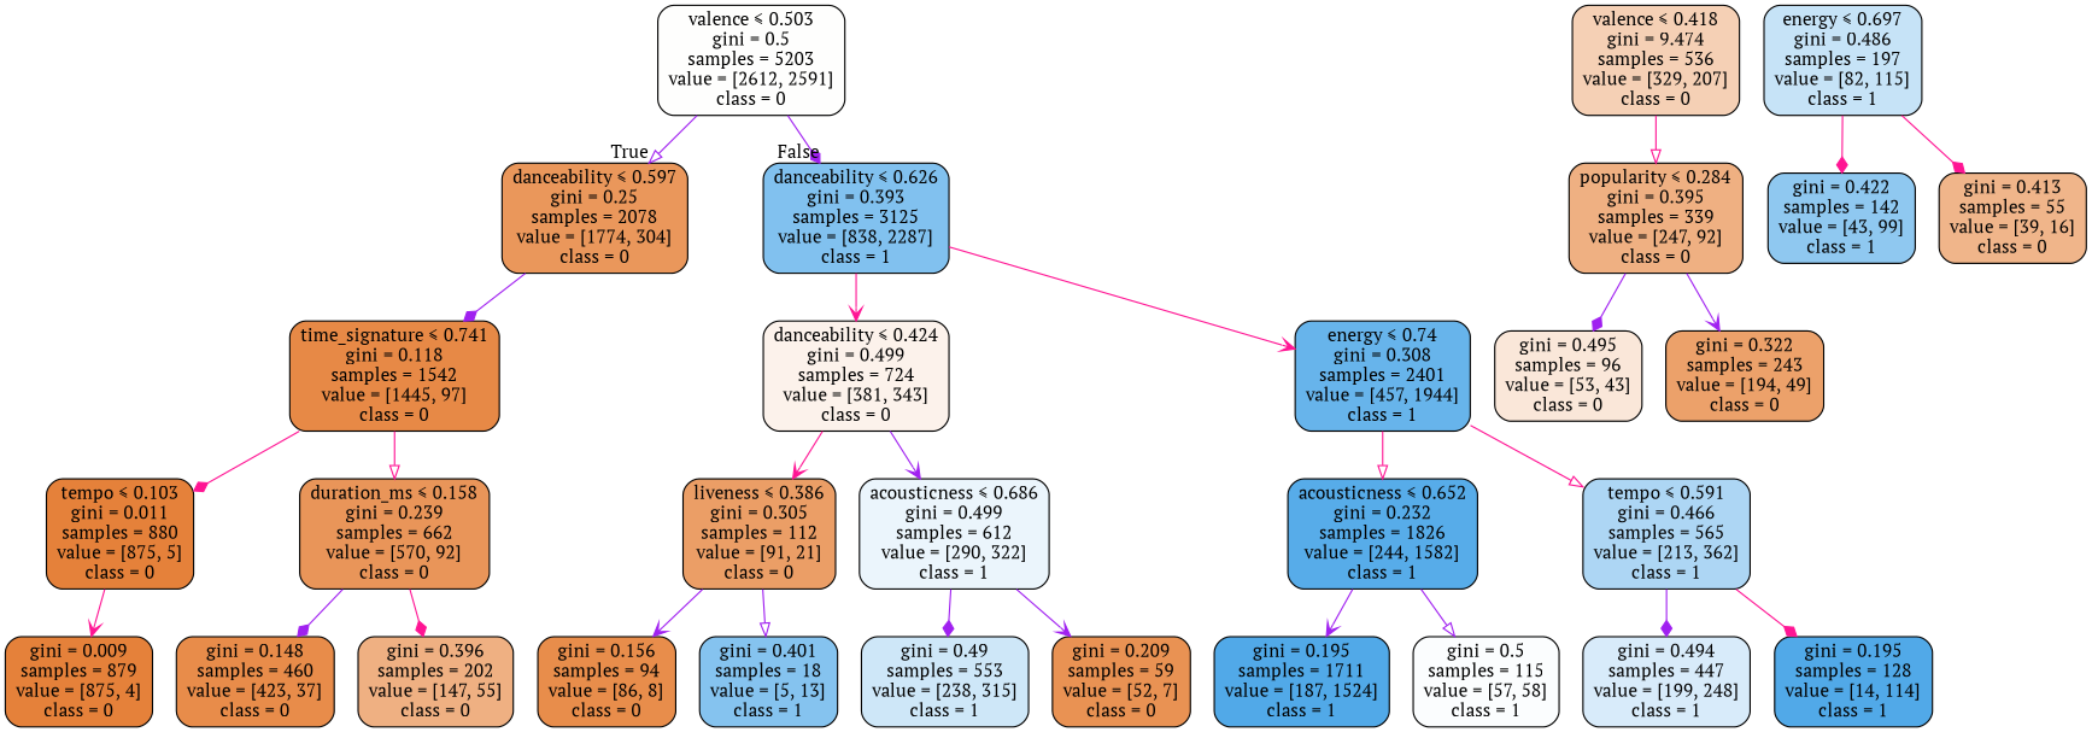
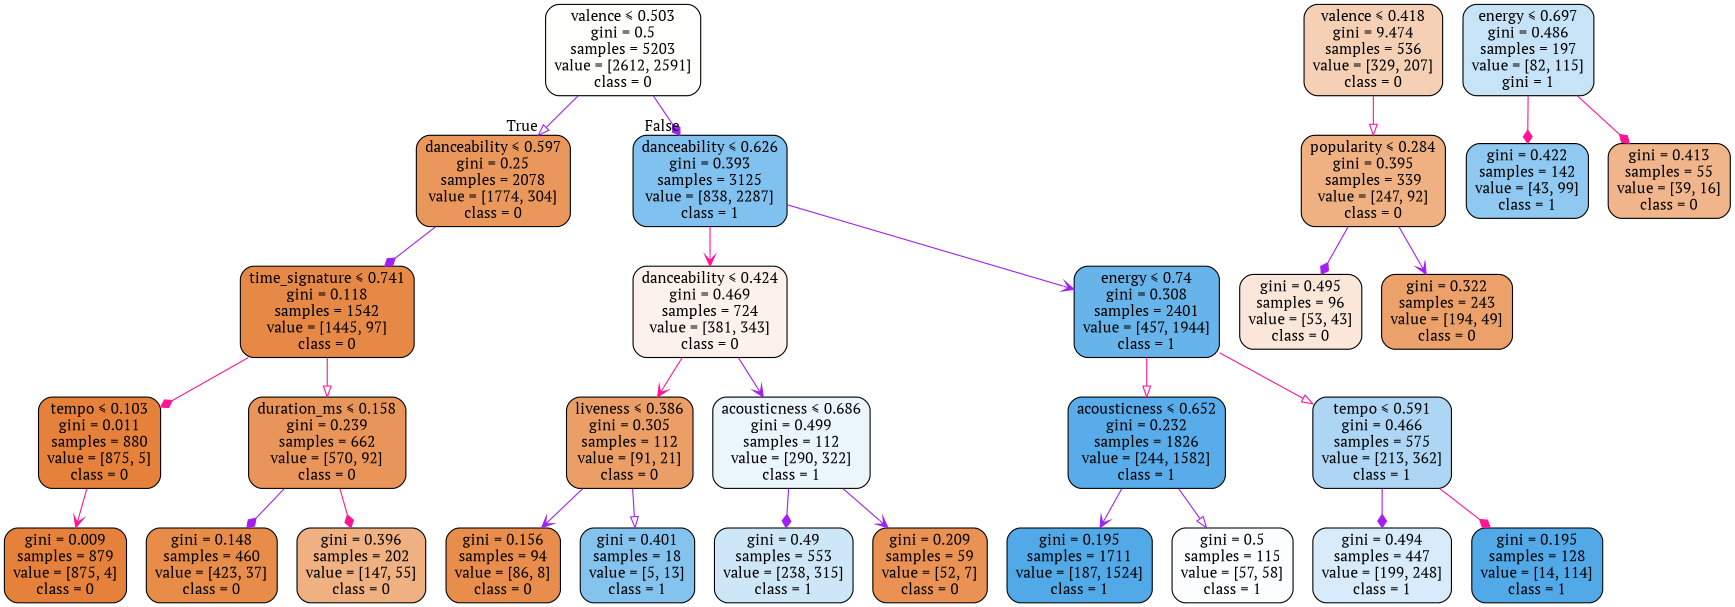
  digraph {
    fontname="PT Serif"
    node [color=black fillcolor="#e58139fe" fontname="PT Serif" shape=box style="filled, rounded"]
    edge [arrowhead=diamond color=purple fontname="PT Serif"]
    n1 [fillcolor="#e5813902" label=<valence &le; 0.503<br/>gini = 0.5<br/>samples = 5203<br/>value = [2612, 2591]<br/>class = 0>]
    n2 [fillcolor="#e58139d3" label=<danceability &le; 0.597<br/>gini = 0.25<br/>samples = 2078<br/>value = [1774, 304]<br/>class = 0>]
    n3 [fillcolor="#399de5a2" label=<danceability &le; 0.626<br/>gini = 0.393<br/>samples = 3125<br/>value = [838, 2287]<br/>class = 1>]
    n4 [fillcolor="#e58139ee" label=<time_signature &le; 0.741<br/>gini = 0.118<br/>samples = 1542<br/>value = [1445, 97]<br/>class = 0>]
-   n5 [fillcolor="#e5813919" label=<danceability &le; 0.424<br/>gini = 0.499<br/>samples = 724<br/>value = [381, 343]<br/>class = 0>]
+   n5 [fillcolor="#e5813919" label=<danceability &le; 0.424<br/>gini = 0.469<br/>samples = 724<br/>value = [381, 343]<br/>class = 0>]
    n6 [fillcolor="#399de5c3" label=<energy &le; 0.74<br/>gini = 0.308<br/>samples = 2401<br/>value = [457, 1944]<br/>class = 1>]
    n7 [label=<tempo &le; 0.103<br/>gini = 0.011<br/>samples = 880<br/>value = [875, 5]<br/>class = 0>]
    n8 [fillcolor="#e58139d6" label=<duration_ms &le; 0.158<br/>gini = 0.239<br/>samples = 662<br/>value = [570, 92]<br/>class = 0>]
    n9 [fillcolor="#e581395f" label=<valence &le; 0.418<br/>gini = 9.474<br/>samples = 536<br/>value = [329, 207]<br/>class = 0>]
    n10 [fillcolor="#e58139a0" label=<popularity &le; 0.284<br/>gini = 0.395<br/>samples = 339<br/>value = [247, 92]<br/>class = 0>]
    n11 [label=<gini = 0.009<br/>samples = 879<br/>value = [875, 4]<br/>class = 0>]
    n12 [fillcolor="#e58139e9" label=<gini = 0.148<br/>samples = 460<br/>value = [423, 37]<br/>class = 0>]
    n13 [fillcolor="#e58139a0" label=<gini = 0.396<br/>samples = 202<br/>value = [147, 55]<br/>class = 0>]
    n14 [fillcolor="#e5813930" label=<gini = 0.495<br/>samples = 96<br/>value = [53, 43]<br/>class = 0>]
    n15 [fillcolor="#e58139bf" label=<gini = 0.322<br/>samples = 243<br/>value = [194, 49]<br/>class = 0>]
-   n16 [fillcolor="#399de549" label=<energy &le; 0.697<br/>gini = 0.486<br/>samples = 197<br/>value = [82, 115]<br/>class = 1>]
+   n16 [fillcolor="#399de549" label=<energy &le; 0.697<br/>gini = 0.486<br/>samples = 197<br/>value = [82, 115]<br/>gini = 1>]
    n17 [fillcolor="#399de590" label=<gini = 0.422<br/>samples = 142<br/>value = [43, 99]<br/>class = 1>]
    n18 [fillcolor="#e5813996" label=<gini = 0.413<br/>samples = 55<br/>value = [39, 16]<br/>class = 0>]
    n19 [fillcolor="#e58139c4" label=<liveness &le; 0.386<br/>gini = 0.305<br/>samples = 112<br/>value = [91, 21]<br/>class = 0>]
-   n20 [fillcolor="#399de519" label=<acousticness &le; 0.686<br/>gini = 0.499<br/>samples = 612<br/>value = [290, 322]<br/>class = 1>]
+   n20 [fillcolor="#399de519" label=<acousticness &le; 0.686<br/>gini = 0.499<br/>samples = 112<br/>value = [290, 322]<br/>class = 1>]
    n21 [fillcolor="#399de5d8" label=<acousticness &le; 0.652<br/>gini = 0.232<br/>samples = 1826<br/>value = [244, 1582]<br/>class = 1>]
-   n22 [fillcolor="#399de569" label=<tempo &le; 0.591<br/>gini = 0.466<br/>samples = 565<br/>value = [213, 362]<br/>class = 1>]
+   n22 [fillcolor="#399de569" label=<tempo &le; 0.591<br/>gini = 0.466<br/>samples = 575<br/>value = [213, 362]<br/>class = 1>]
    n23 [fillcolor="#e58139e7" label=<gini = 0.156<br/>samples = 94<br/>value = [86, 8]<br/>class = 0>]
    n24 [fillcolor="#399de59d" label=<gini = 0.401<br/>samples = 18<br/>value = [5, 13]<br/>class = 1>]
    n25 [fillcolor="#399de53e" label=<gini = 0.49<br/>samples = 553<br/>value = [238, 315]<br/>class = 1>]
    n26 [fillcolor="#e58139dd" label=<gini = 0.209<br/>samples = 59<br/>value = [52, 7]<br/>class = 0>]
    n27 [fillcolor="#399de5e0" label=<gini = 0.195<br/>samples = 1711<br/>value = [187, 1524]<br/>class = 1>]
    n28 [fillcolor="#399de504" label=<gini = 0.5<br/>samples = 115<br/>value = [57, 58]<br/>class = 1>]
    n29 [fillcolor="#399de532" label=<gini = 0.494<br/>samples = 447<br/>value = [199, 248]<br/>class = 1>]
    n30 [fillcolor="#399de5e0" label=<gini = 0.195<br/>samples = 128<br/>value = [14, 114]<br/>class = 1>]
    n1 -> n2 [arrowhead=onormal headlabel=True labelangle=45 labeldistance=2.5]
    n1 -> n3 [headlabel=False labelangle=-45 labeldistance=2.5]
    n2 -> n4
    n3 -> n5 [arrowhead=vee color=deeppink]
-   n3 -> n6 [arrowhead=vee color=deeppink]
+   n3 -> n6 [arrowhead=vee]
    n4 -> n7 [color=deeppink]
    n4 -> n8 [arrowhead=onormal color=deeppink]
    n5 -> n19 [arrowhead=vee color=deeppink]
    n5 -> n20 [arrowhead=vee]
    n6 -> n21 [arrowhead=onormal color=deeppink]
    n6 -> n22 [arrowhead=onormal color=deeppink]
    n7 -> n11 [arrowhead=vee color=deeppink]
    n8 -> n12
    n8 -> n13 [color=deeppink]
    n9 -> n10 [arrowhead=onormal color=deeppink]
    n10 -> n14
    n10 -> n15 [arrowhead=vee]
    n16 -> n17 [color=deeppink]
    n16 -> n18 [color=deeppink]
    n19 -> n23 [arrowhead=vee]
    n19 -> n24 [arrowhead=onormal]
    n20 -> n25
    n20 -> n26 [arrowhead=vee]
    n21 -> n27 [arrowhead=vee]
    n21 -> n28 [arrowhead=onormal]
    n22 -> n29
    n22 -> n30 [color=deeppink]
  }
